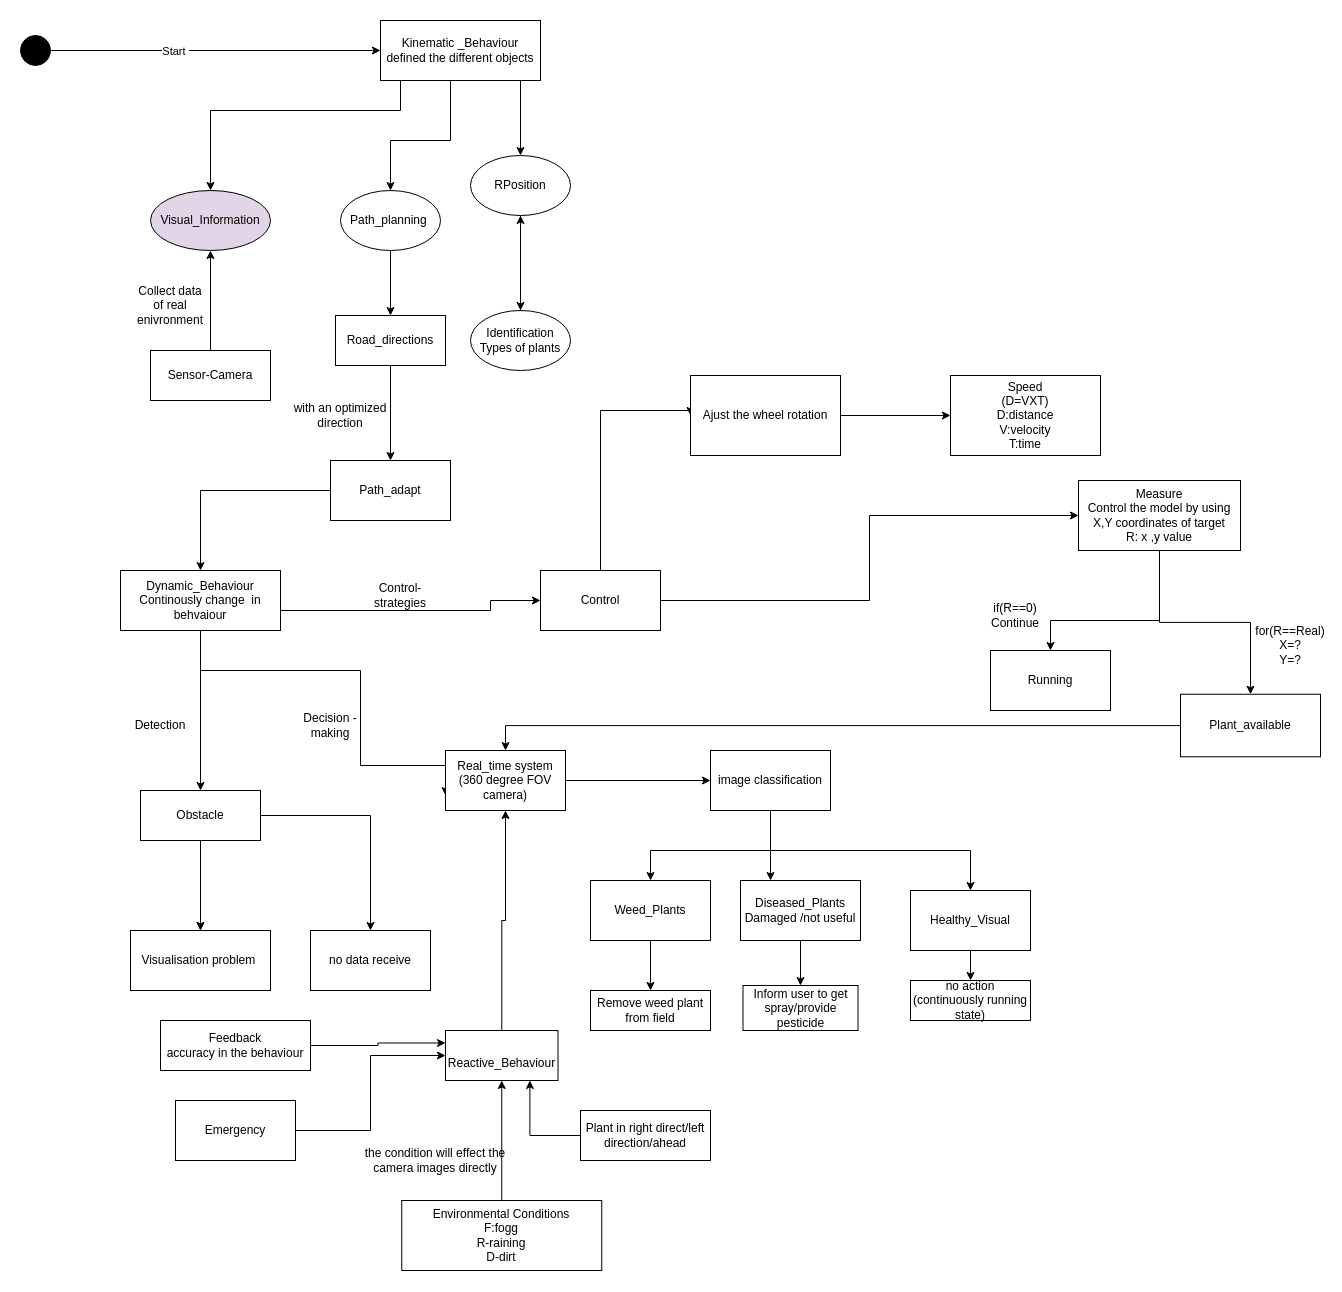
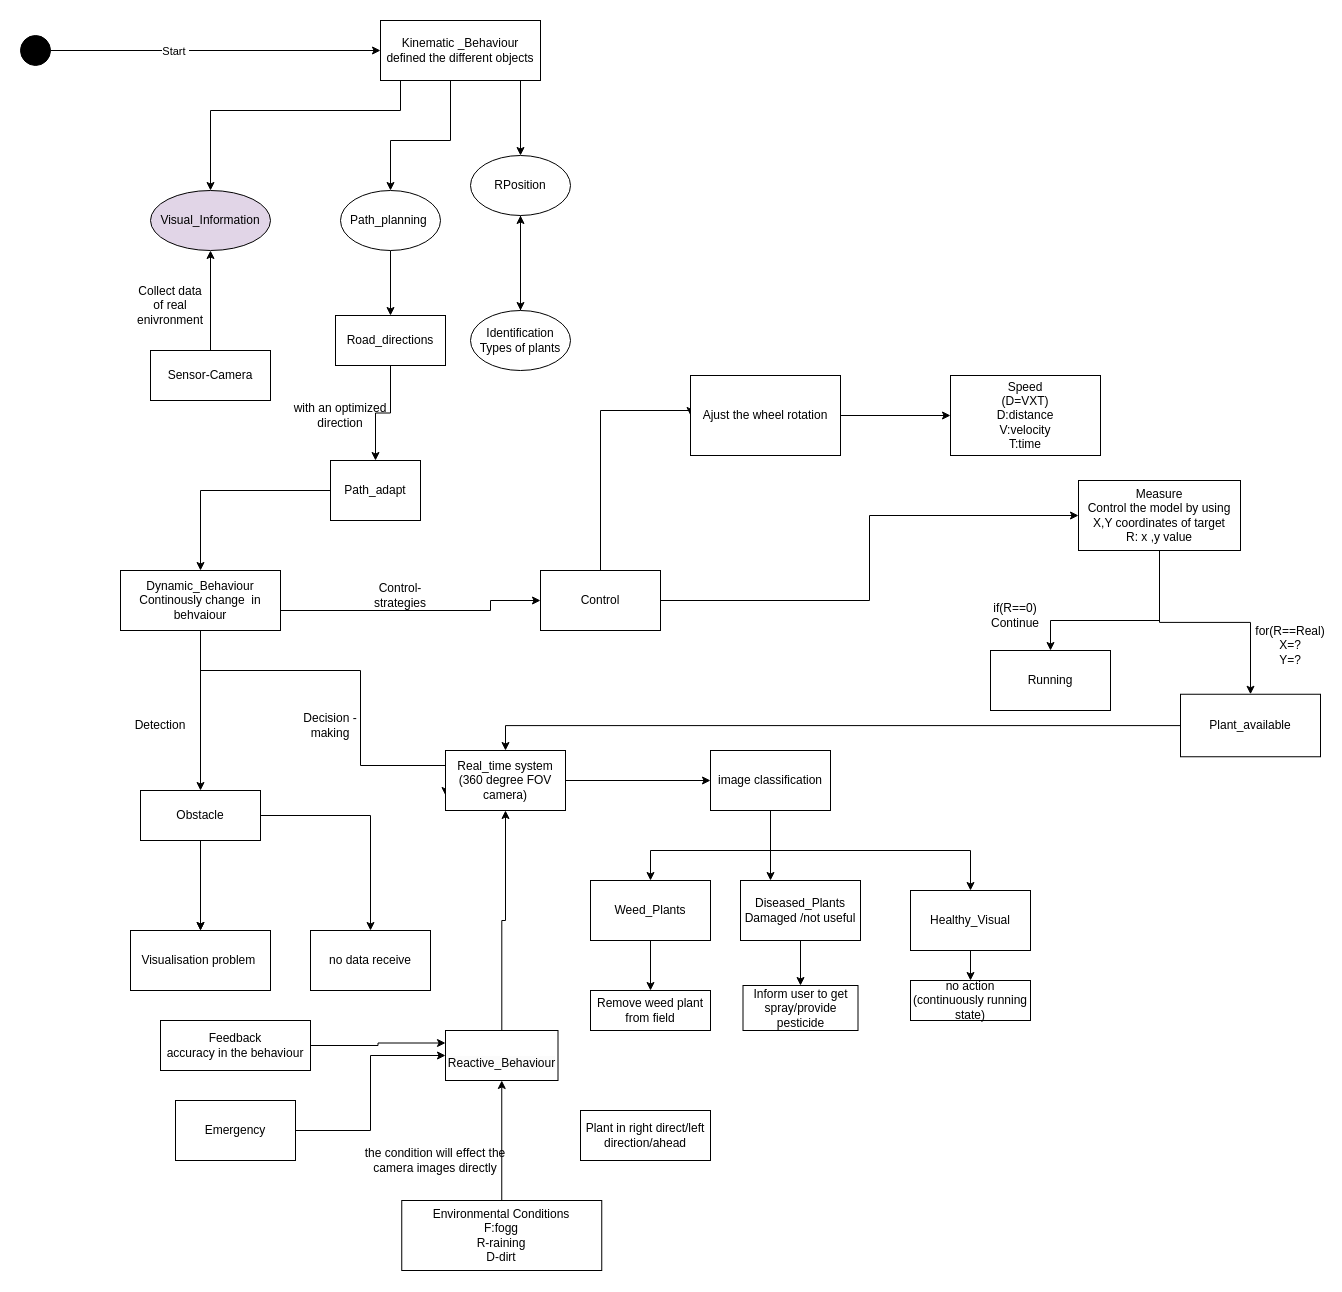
  <mxCell id="0" />
  <mxCell id="1" parent="0" />
  <mxCell id="2" style="edgeStyle=orthogonalEdgeStyle;rounded=0;orthogonalLoop=1;jettySize=auto;html=1;entryX=0.5;entryY=0;entryDx=0;entryDy=0;" parent="1" source="5" target="17" edge="1"><mxGeometry relative="1" as="geometry"><Array as="points"><mxPoint x="450" y="140" /><mxPoint x="390" y="140" /></Array></mxGeometry></mxCell>
  <mxCell id="3" style="edgeStyle=orthogonalEdgeStyle;rounded=0;orthogonalLoop=1;jettySize=auto;html=1;entryX=0.5;entryY=0;entryDx=0;entryDy=0;" parent="1" source="5" target="19" edge="1"><mxGeometry relative="1" as="geometry"><Array as="points"><mxPoint x="520" y="150" /><mxPoint x="520" y="150" /></Array></mxGeometry></mxCell>
  <mxCell id="4" style="edgeStyle=orthogonalEdgeStyle;rounded=0;orthogonalLoop=1;jettySize=auto;html=1;" parent="1" source="5" target="13" edge="1"><mxGeometry relative="1" as="geometry"><Array as="points"><mxPoint x="400" y="110" /><mxPoint x="210" y="110" /></Array></mxGeometry></mxCell>
  <mxCell id="5" value="Kinematic _Behaviour&lt;br&gt;defined the different objects" style="rounded=0;whiteSpace=wrap;html=1;" parent="1" vertex="1"><mxGeometry x="380" y="20" width="160" height="60" as="geometry" /></mxCell>
  <mxCell id="6" style="edgeStyle=orthogonalEdgeStyle;rounded=0;orthogonalLoop=1;jettySize=auto;html=1;exitX=1;exitY=0.5;exitDx=0;exitDy=0;entryX=0;entryY=0.5;entryDx=0;entryDy=0;" parent="1" source="9" target="26" edge="1"><mxGeometry relative="1" as="geometry"><Array as="points"><mxPoint x="280" y="610" /><mxPoint x="490" y="610" /><mxPoint x="490" y="600" /></Array></mxGeometry></mxCell>
  <mxCell id="7" style="edgeStyle=orthogonalEdgeStyle;rounded=0;orthogonalLoop=1;jettySize=auto;html=1;" parent="1" source="9" target="44" edge="1"><mxGeometry relative="1" as="geometry" /></mxCell>
  <mxCell id="8" style="edgeStyle=orthogonalEdgeStyle;rounded=0;orthogonalLoop=1;jettySize=auto;html=1;entryX=0;entryY=0.75;entryDx=0;entryDy=0;" parent="1" source="9" target="21" edge="1"><mxGeometry relative="1" as="geometry"><Array as="points"><mxPoint x="360" y="670" /><mxPoint x="360" y="765" /></Array></mxGeometry></mxCell>
  <mxCell id="9" value="Dynamic_Behaviour&lt;br&gt;Continously change&amp;nbsp; in behvaiour" style="rounded=0;whiteSpace=wrap;html=1;" parent="1" vertex="1"><mxGeometry x="120" y="570" width="160" height="60" as="geometry" /></mxCell>
  <mxCell id="10" style="edgeStyle=orthogonalEdgeStyle;rounded=0;orthogonalLoop=1;jettySize=auto;html=1;exitX=1;exitY=0.5;exitDx=0;exitDy=0;entryX=0;entryY=0.5;entryDx=0;entryDy=0;" parent="1" source="12" target="5" edge="1"><mxGeometry relative="1" as="geometry" /></mxCell>
  <mxCell id="11" value="Start&amp;nbsp;" style="edgeLabel;html=1;align=center;verticalAlign=middle;resizable=0;points=[];" parent="10" vertex="1" connectable="0"><mxGeometry x="-0.28" y="4" relative="1" as="geometry"><mxPoint x="5" y="4" as="offset" /></mxGeometry></mxCell>
  <mxCell id="12" value="" style="ellipse;fillColor=strokeColor;html=1;" parent="1" vertex="1"><mxGeometry x="20" y="35" width="30" height="30" as="geometry" /></mxCell>
  <mxCell id="13" value="Visual_Information" style="ellipse;whiteSpace=wrap;html=1;fillColor=#e1d5e7;" parent="1" vertex="1"><mxGeometry x="150" y="190" width="120" height="60" as="geometry" /></mxCell>
  <mxCell id="14" value="" style="edgeStyle=orthogonalEdgeStyle;rounded=0;orthogonalLoop=1;jettySize=auto;html=1;" parent="1" source="15" target="19" edge="1"><mxGeometry relative="1" as="geometry" /></mxCell>
  <mxCell id="15" value="Identification&lt;br&gt;Types of plants" style="ellipse;whiteSpace=wrap;html=1;" parent="1" vertex="1"><mxGeometry x="470" y="310" width="100" height="60" as="geometry" /></mxCell>
  <mxCell id="16" style="edgeStyle=orthogonalEdgeStyle;rounded=0;orthogonalLoop=1;jettySize=auto;html=1;exitX=0.5;exitY=1;exitDx=0;exitDy=0;entryX=0.5;entryY=0;entryDx=0;entryDy=0;" parent="1" source="17" target="36" edge="1"><mxGeometry relative="1" as="geometry" /></mxCell>
  <mxCell id="17" value="Path_planning&amp;nbsp;" style="ellipse;whiteSpace=wrap;html=1;" parent="1" vertex="1"><mxGeometry x="340" y="190" width="100" height="60" as="geometry" /></mxCell>
  <mxCell id="18" style="edgeStyle=orthogonalEdgeStyle;rounded=0;orthogonalLoop=1;jettySize=auto;html=1;" parent="1" source="19" target="15" edge="1"><mxGeometry relative="1" as="geometry" /></mxCell>
  <mxCell id="19" value="RPosition" style="ellipse;whiteSpace=wrap;html=1;" parent="1" vertex="1"><mxGeometry x="470" y="155" width="100" height="60" as="geometry" /></mxCell>
  <mxCell id="20" style="edgeStyle=orthogonalEdgeStyle;rounded=0;orthogonalLoop=1;jettySize=auto;html=1;entryX=0;entryY=0.5;entryDx=0;entryDy=0;" parent="1" source="21" target="55" edge="1"><mxGeometry relative="1" as="geometry" /></mxCell>
  <mxCell id="21" value="Real_time system&lt;br&gt;(360 degree FOV camera)" style="rounded=0;whiteSpace=wrap;html=1;" parent="1" vertex="1"><mxGeometry x="445" y="750" width="120" height="60" as="geometry" /></mxCell>
  <mxCell id="22" style="edgeStyle=orthogonalEdgeStyle;rounded=0;orthogonalLoop=1;jettySize=auto;html=1;entryX=0.5;entryY=0;entryDx=0;entryDy=0;" parent="1" source="23" target="9" edge="1"><mxGeometry relative="1" as="geometry" /></mxCell>
- <mxCell id="23" value="Path_adapt" style="rounded=0;whiteSpace=wrap;html=1;" parent="1" vertex="1"><mxGeometry x="330" y="460" width="120" height="60" as="geometry" /></mxCell>
+ <mxCell id="23" value="Path_adapt" style="rounded=0;whiteSpace=wrap;html=1;" parent="1" vertex="1"><mxGeometry x="330" y="460" width="90" height="60" as="geometry" /></mxCell>
  <mxCell id="24" style="edgeStyle=orthogonalEdgeStyle;rounded=0;orthogonalLoop=1;jettySize=auto;html=1;entryX=0;entryY=0.5;entryDx=0;entryDy=0;" parent="1" source="26" target="39" edge="1"><mxGeometry relative="1" as="geometry" /></mxCell>
  <mxCell id="25" style="edgeStyle=orthogonalEdgeStyle;rounded=0;orthogonalLoop=1;jettySize=auto;html=1;entryX=0;entryY=0.5;entryDx=0;entryDy=0;" parent="1" source="26" target="66" edge="1"><mxGeometry relative="1" as="geometry"><Array as="points"><mxPoint x="600" y="410" /></Array></mxGeometry></mxCell>
  <mxCell id="26" value="Control" style="rounded=0;whiteSpace=wrap;html=1;" parent="1" vertex="1"><mxGeometry x="540" y="570" width="120" height="60" as="geometry" /></mxCell>
  <mxCell id="27" style="edgeStyle=orthogonalEdgeStyle;rounded=0;orthogonalLoop=1;jettySize=auto;html=1;entryX=0;entryY=0.25;entryDx=0;entryDy=0;" parent="1" source="28" target="72" edge="1"><mxGeometry relative="1" as="geometry" /></mxCell>
  <mxCell id="28" value="Feedback&lt;br&gt;accuracy in the behaviour" style="rounded=0;whiteSpace=wrap;html=1;" parent="1" vertex="1"><mxGeometry x="160" y="1020" width="150" height="50" as="geometry" /></mxCell>
  <mxCell id="29" style="edgeStyle=orthogonalEdgeStyle;rounded=0;orthogonalLoop=1;jettySize=auto;html=1;entryX=0.5;entryY=1;entryDx=0;entryDy=0;" parent="1" source="30" target="72" edge="1"><mxGeometry relative="1" as="geometry"><Array as="points"><mxPoint x="504" y="1210" /><mxPoint x="504" y="1210" /></Array></mxGeometry></mxCell>
  <mxCell id="30" value="Environmental Conditions&lt;br&gt;F:fogg&lt;br&gt;R-raining&lt;br&gt;D-dirt" style="rounded=0;whiteSpace=wrap;html=1;" parent="1" vertex="1"><mxGeometry x="401.25" y="1200" width="200" height="70" as="geometry" /></mxCell>
  <mxCell id="31" style="edgeStyle=orthogonalEdgeStyle;rounded=0;orthogonalLoop=1;jettySize=auto;html=1;entryX=0;entryY=0.5;entryDx=0;entryDy=0;" parent="1" source="32" target="72" edge="1"><mxGeometry relative="1" as="geometry" /></mxCell>
  <mxCell id="32" value="Emergency" style="rounded=0;whiteSpace=wrap;html=1;" parent="1" vertex="1"><mxGeometry x="175" y="1100" width="120" height="60" as="geometry" /></mxCell>
  <mxCell id="33" value="" style="edgeStyle=orthogonalEdgeStyle;rounded=0;orthogonalLoop=1;jettySize=auto;html=1;" parent="1" source="34" target="13" edge="1"><mxGeometry relative="1" as="geometry" /></mxCell>
  <mxCell id="34" value="Sensor-Camera" style="rounded=0;whiteSpace=wrap;html=1;" parent="1" vertex="1"><mxGeometry x="150" y="350" width="120" height="50" as="geometry" /></mxCell>
  <mxCell id="35" style="edgeStyle=orthogonalEdgeStyle;rounded=0;orthogonalLoop=1;jettySize=auto;html=1;exitX=0.5;exitY=1;exitDx=0;exitDy=0;entryX=0.5;entryY=0;entryDx=0;entryDy=0;" parent="1" source="36" target="23" edge="1"><mxGeometry relative="1" as="geometry" /></mxCell>
  <mxCell id="36" value="Road_directions" style="rounded=0;whiteSpace=wrap;html=1;" parent="1" vertex="1"><mxGeometry x="335" y="315" width="110" height="50" as="geometry" /></mxCell>
  <mxCell id="37" style="edgeStyle=orthogonalEdgeStyle;rounded=0;orthogonalLoop=1;jettySize=auto;html=1;entryX=0.5;entryY=0;entryDx=0;entryDy=0;" parent="1" source="39" target="49" edge="1"><mxGeometry relative="1" as="geometry"><Array as="points"><mxPoint x="1159" y="620" /><mxPoint x="1050" y="620" /></Array></mxGeometry></mxCell>
  <mxCell id="38" style="edgeStyle=orthogonalEdgeStyle;rounded=0;orthogonalLoop=1;jettySize=auto;html=1;" parent="1" source="39" target="48" edge="1"><mxGeometry relative="1" as="geometry" /></mxCell>
  <mxCell id="39" value="Measure&lt;br&gt;Control the model by using X,Y coordinates of target&lt;br&gt;R: x ,y value" style="rounded=0;whiteSpace=wrap;html=1;" parent="1" vertex="1"><mxGeometry x="1078" y="480" width="162" height="70" as="geometry" /></mxCell>
  <mxCell id="40" value="Speed&lt;br&gt;(D=VXT)&lt;br&gt;D:distance&lt;br&gt;V:velocity&lt;br&gt;T:time" style="rounded=0;whiteSpace=wrap;html=1;" parent="1" vertex="1"><mxGeometry x="950" y="375" width="150" height="80" as="geometry" /></mxCell>
  <mxCell id="41" value="" style="edgeStyle=orthogonalEdgeStyle;rounded=0;orthogonalLoop=1;jettySize=auto;html=1;" parent="1" source="44" target="45" edge="1"><mxGeometry relative="1" as="geometry" /></mxCell>
  <mxCell id="42" value="" style="edgeStyle=orthogonalEdgeStyle;rounded=0;orthogonalLoop=1;jettySize=auto;html=1;" parent="1" source="44" target="45" edge="1"><mxGeometry relative="1" as="geometry" /></mxCell>
  <mxCell id="43" style="edgeStyle=orthogonalEdgeStyle;rounded=0;orthogonalLoop=1;jettySize=auto;html=1;" parent="1" source="44" target="46" edge="1"><mxGeometry relative="1" as="geometry" /></mxCell>
  <mxCell id="44" value="Obstacle" style="rounded=0;whiteSpace=wrap;html=1;" parent="1" vertex="1"><mxGeometry x="140" y="790" width="120" height="50" as="geometry" /></mxCell>
  <mxCell id="45" value="Visualisation problem&amp;nbsp;" style="whiteSpace=wrap;html=1;rounded=0;" parent="1" vertex="1"><mxGeometry x="130" y="930" width="140" height="60" as="geometry" /></mxCell>
  <mxCell id="46" value="no data receive" style="whiteSpace=wrap;html=1;rounded=0;" parent="1" vertex="1"><mxGeometry x="310" y="930" width="120" height="60" as="geometry" /></mxCell>
  <mxCell id="47" style="edgeStyle=orthogonalEdgeStyle;rounded=0;orthogonalLoop=1;jettySize=auto;html=1;entryX=0.5;entryY=0;entryDx=0;entryDy=0;" parent="1" source="48" target="21" edge="1"><mxGeometry relative="1" as="geometry" /></mxCell>
  <mxCell id="48" value="Plant_available&lt;br&gt;" style="rounded=0;whiteSpace=wrap;html=1;" parent="1" vertex="1"><mxGeometry x="1180" y="693.75" width="140" height="62.5" as="geometry" /></mxCell>
  <mxCell id="49" value="Running" style="rounded=0;whiteSpace=wrap;html=1;" parent="1" vertex="1"><mxGeometry x="990" y="650" width="120" height="60" as="geometry" /></mxCell>
- <mxCell id="50" style="edgeStyle=orthogonalEdgeStyle;rounded=0;orthogonalLoop=1;jettySize=auto;html=1;entryX=0.75;entryY=1;entryDx=0;entryDy=0;" parent="1" source="51" target="72" edge="1"><mxGeometry relative="1" as="geometry" /></mxCell>
  <mxCell id="51" value="Plant in right direct/left direction/ahead" style="rounded=0;whiteSpace=wrap;html=1;" parent="1" vertex="1"><mxGeometry x="580" y="1110" width="130" height="50" as="geometry" /></mxCell>
  <mxCell id="52" style="edgeStyle=orthogonalEdgeStyle;rounded=0;orthogonalLoop=1;jettySize=auto;html=1;entryX=0.5;entryY=0;entryDx=0;entryDy=0;" parent="1" source="55" target="61" edge="1"><mxGeometry relative="1" as="geometry"><Array as="points"><mxPoint x="770" y="850" /><mxPoint x="650" y="850" /></Array></mxGeometry></mxCell>
  <mxCell id="53" style="edgeStyle=orthogonalEdgeStyle;rounded=0;orthogonalLoop=1;jettySize=auto;html=1;entryX=0.25;entryY=0;entryDx=0;entryDy=0;" parent="1" source="55" target="59" edge="1"><mxGeometry relative="1" as="geometry" /></mxCell>
  <mxCell id="54" style="edgeStyle=orthogonalEdgeStyle;rounded=0;orthogonalLoop=1;jettySize=auto;html=1;exitX=0.5;exitY=1;exitDx=0;exitDy=0;entryX=0.5;entryY=0;entryDx=0;entryDy=0;" parent="1" source="55" target="63" edge="1"><mxGeometry relative="1" as="geometry" /></mxCell>
  <mxCell id="55" value="image classification" style="rounded=0;whiteSpace=wrap;html=1;" parent="1" vertex="1"><mxGeometry x="710" y="750" width="120" height="60" as="geometry" /></mxCell>
  <mxCell id="56" value="Collect data of real enivronment" style="text;html=1;strokeColor=none;fillColor=none;align=center;verticalAlign=middle;whiteSpace=wrap;rounded=0;" parent="1" vertex="1"><mxGeometry x="140" y="290" width="60" height="30" as="geometry" /></mxCell>
  <mxCell id="57" value="Detection" style="text;html=1;strokeColor=none;fillColor=none;align=center;verticalAlign=middle;whiteSpace=wrap;rounded=0;" parent="1" vertex="1"><mxGeometry x="120" y="710" width="80" height="30" as="geometry" /></mxCell>
  <mxCell id="58" value="" style="edgeStyle=orthogonalEdgeStyle;rounded=0;orthogonalLoop=1;jettySize=auto;html=1;" parent="1" source="59" target="67" edge="1"><mxGeometry relative="1" as="geometry" /></mxCell>
  <mxCell id="59" value="Diseased_Plants&lt;br&gt;Damaged /not useful" style="rounded=0;whiteSpace=wrap;html=1;" parent="1" vertex="1"><mxGeometry x="740" y="880" width="120" height="60" as="geometry" /></mxCell>
  <mxCell id="60" value="" style="edgeStyle=orthogonalEdgeStyle;rounded=0;orthogonalLoop=1;jettySize=auto;html=1;" parent="1" source="61" target="64" edge="1"><mxGeometry relative="1" as="geometry" /></mxCell>
  <mxCell id="61" value="Weed_Plants" style="rounded=0;whiteSpace=wrap;html=1;" parent="1" vertex="1"><mxGeometry x="590" y="880" width="120" height="60" as="geometry" /></mxCell>
  <mxCell id="62" value="" style="edgeStyle=orthogonalEdgeStyle;rounded=0;orthogonalLoop=1;jettySize=auto;html=1;" parent="1" source="63" target="68" edge="1"><mxGeometry relative="1" as="geometry" /></mxCell>
  <mxCell id="63" value="Healthy_Visual" style="rounded=0;whiteSpace=wrap;html=1;" parent="1" vertex="1"><mxGeometry x="910" y="890" width="120" height="60" as="geometry" /></mxCell>
  <mxCell id="64" value="Remove weed plant from field" style="rounded=0;whiteSpace=wrap;html=1;" parent="1" vertex="1"><mxGeometry x="590" y="990" width="120" height="40" as="geometry" /></mxCell>
  <mxCell id="65" style="edgeStyle=orthogonalEdgeStyle;rounded=0;orthogonalLoop=1;jettySize=auto;html=1;entryX=0;entryY=0.5;entryDx=0;entryDy=0;" parent="1" source="66" target="40" edge="1"><mxGeometry relative="1" as="geometry" /></mxCell>
  <mxCell id="66" value="Ajust the wheel rotation" style="rounded=0;whiteSpace=wrap;html=1;" parent="1" vertex="1"><mxGeometry x="690" y="375" width="150" height="80" as="geometry" /></mxCell>
  <mxCell id="67" value="Inform user to get spray/provide pesticide" style="rounded=0;whiteSpace=wrap;html=1;" parent="1" vertex="1"><mxGeometry x="742.5" y="985" width="115" height="45" as="geometry" /></mxCell>
  <mxCell id="68" value="no action (continuously running state)" style="rounded=0;whiteSpace=wrap;html=1;" parent="1" vertex="1"><mxGeometry x="910" y="980" width="120" height="40" as="geometry" /></mxCell>
  <mxCell id="69" value="if(R==0)&lt;br&gt;Continue" style="text;html=1;strokeColor=none;fillColor=none;align=center;verticalAlign=middle;whiteSpace=wrap;rounded=0;" parent="1" vertex="1"><mxGeometry x="950" y="600" width="130" height="30" as="geometry" /></mxCell>
  <mxCell id="70" value="for(R==Real)&lt;br&gt;X=?&lt;br&gt;Y=?" style="text;html=1;strokeColor=none;fillColor=none;align=center;verticalAlign=middle;whiteSpace=wrap;rounded=0;" parent="1" vertex="1"><mxGeometry x="1260" y="630" width="60" height="30" as="geometry" /></mxCell>
  <mxCell id="71" style="edgeStyle=orthogonalEdgeStyle;rounded=0;orthogonalLoop=1;jettySize=auto;html=1;" parent="1" source="72" target="21" edge="1"><mxGeometry relative="1" as="geometry" /></mxCell>
  <mxCell id="72" value="&lt;br&gt;&lt;span style=&quot;color: rgb(0, 0, 0); font-family: Helvetica; font-size: 12px; font-style: normal; font-variant-ligatures: normal; font-variant-caps: normal; font-weight: 400; letter-spacing: normal; orphans: 2; text-align: center; text-indent: 0px; text-transform: none; widows: 2; word-spacing: 0px; -webkit-text-stroke-width: 0px; background-color: rgb(251, 251, 251); text-decoration-thickness: initial; text-decoration-style: initial; text-decoration-color: initial; float: none; display: inline !important;&quot;&gt;Reactive_Behaviour&lt;/span&gt;&lt;br&gt;" style="rounded=0;whiteSpace=wrap;html=1;" parent="1" vertex="1"><mxGeometry x="445" y="1030" width="112.5" height="50" as="geometry" /></mxCell>
  <mxCell id="73" value="with an optimized direction" style="text;html=1;strokeColor=none;fillColor=none;align=center;verticalAlign=middle;whiteSpace=wrap;rounded=0;" parent="1" vertex="1"><mxGeometry x="290" y="390" width="100" height="50" as="geometry" /></mxCell>
  <mxCell id="74" value="Control-strategies" style="text;html=1;strokeColor=none;fillColor=none;align=center;verticalAlign=middle;whiteSpace=wrap;rounded=0;" parent="1" vertex="1"><mxGeometry x="370" y="580" width="60" height="30" as="geometry" /></mxCell>
  <mxCell id="75" value="Decision -making" style="text;html=1;strokeColor=none;fillColor=none;align=center;verticalAlign=middle;whiteSpace=wrap;rounded=0;" parent="1" vertex="1"><mxGeometry x="300" y="710" width="60" height="30" as="geometry" /></mxCell>
  <mxCell id="76" value="the condition will effect the camera images directly" style="text;html=1;strokeColor=none;fillColor=none;align=center;verticalAlign=middle;whiteSpace=wrap;rounded=0;" parent="1" vertex="1"><mxGeometry x="360" y="1130" width="150" height="60" as="geometry" /></mxCell>
